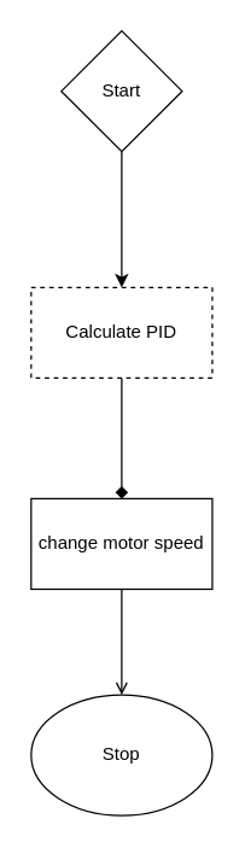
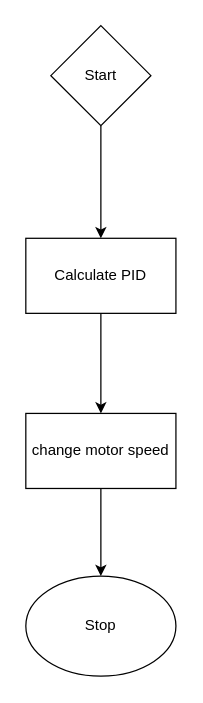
  <mxCell id="0" />
  <mxCell id="1" parent="0" />
  <mxCell id="2" value="" style="edgeStyle=orthogonalEdgeStyle;rounded=0;orthogonalLoop=1;jettySize=auto;html=1;" parent="1" source="3" target="5" edge="1"><mxGeometry x="-0.111" y="50" relative="1" as="geometry"><mxPoint as="offset" /></mxGeometry></mxCell>
  <mxCell id="3" value="Start" style="rhombus;whiteSpace=wrap;html=1;aspect=fixed;" parent="1" vertex="1"><mxGeometry x="40" y="20" width="80" height="80" as="geometry" /></mxCell>
- <mxCell id="4" value="" style="edgeStyle=orthogonalEdgeStyle;rounded=0;orthogonalLoop=1;jettySize=auto;html=1;endArrow=diamond;" parent="1" source="5" target="7" edge="1"><mxGeometry relative="1" as="geometry" /></mxCell>
- <mxCell id="5" value="Calculate PID" style="whiteSpace=wrap;html=1;dashed=1;" parent="1" vertex="1"><mxGeometry x="20" y="190" width="120" height="60" as="geometry" /></mxCell>
- <mxCell id="6" value="" style="edgeStyle=orthogonalEdgeStyle;rounded=0;orthogonalLoop=1;jettySize=auto;html=1;endArrow=open;" edge="1" parent="1" source="7" target="8"><mxGeometry relative="1" as="geometry" /></mxCell>
+ <mxCell id="4" value="" style="edgeStyle=orthogonalEdgeStyle;rounded=0;orthogonalLoop=1;jettySize=auto;html=1;" parent="1" source="5" target="7" edge="1"><mxGeometry relative="1" as="geometry" /></mxCell>
+ <mxCell id="5" value="Calculate PID" style="whiteSpace=wrap;html=1;" parent="1" vertex="1"><mxGeometry x="20" y="190" width="120" height="60" as="geometry" /></mxCell>
+ <mxCell id="6" value="" style="edgeStyle=orthogonalEdgeStyle;rounded=0;orthogonalLoop=1;jettySize=auto;html=1;" edge="1" parent="1" source="7" target="8"><mxGeometry relative="1" as="geometry" /></mxCell>
  <mxCell id="7" value="change motor speed" style="whiteSpace=wrap;html=1;" parent="1" vertex="1"><mxGeometry x="20" y="330" width="120" height="60" as="geometry" /></mxCell>
  <mxCell id="8" value="Stop" style="ellipse;whiteSpace=wrap;html=1;" vertex="1" parent="1"><mxGeometry x="20" y="460" width="120" height="80" as="geometry" /></mxCell>
